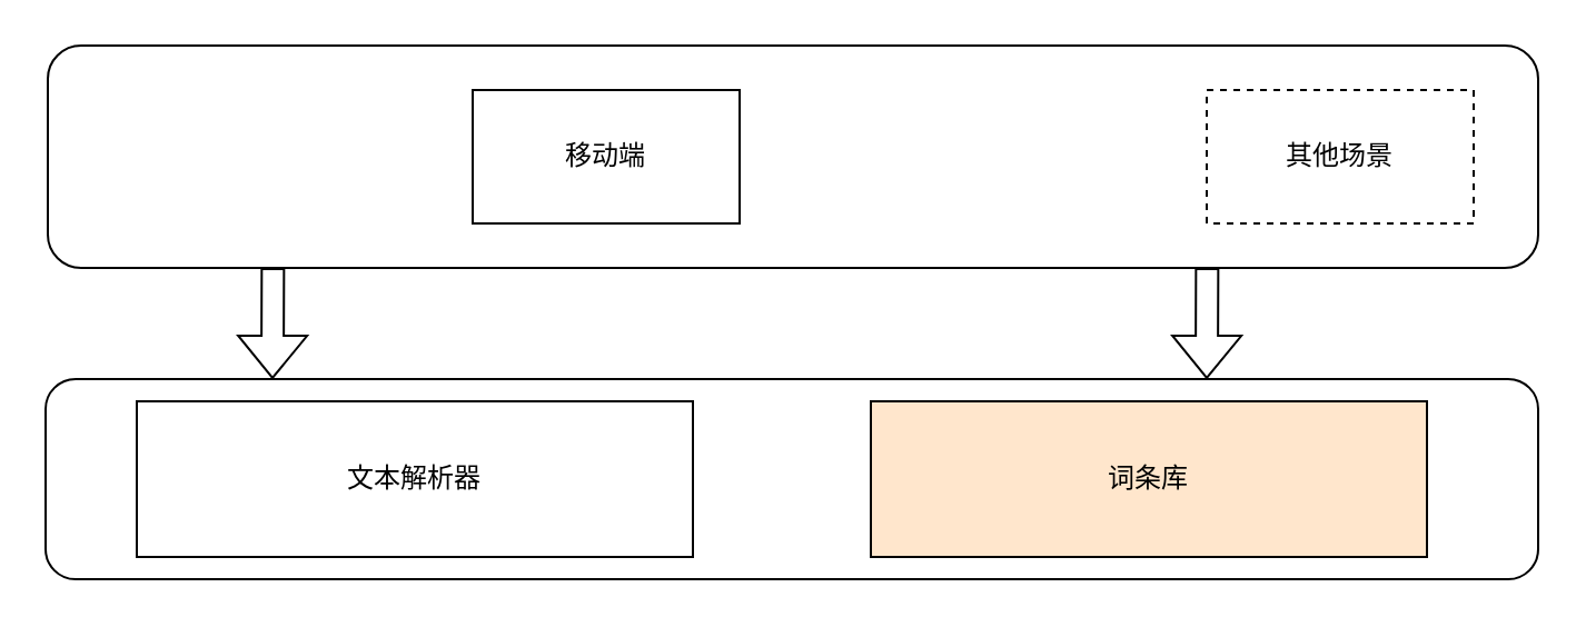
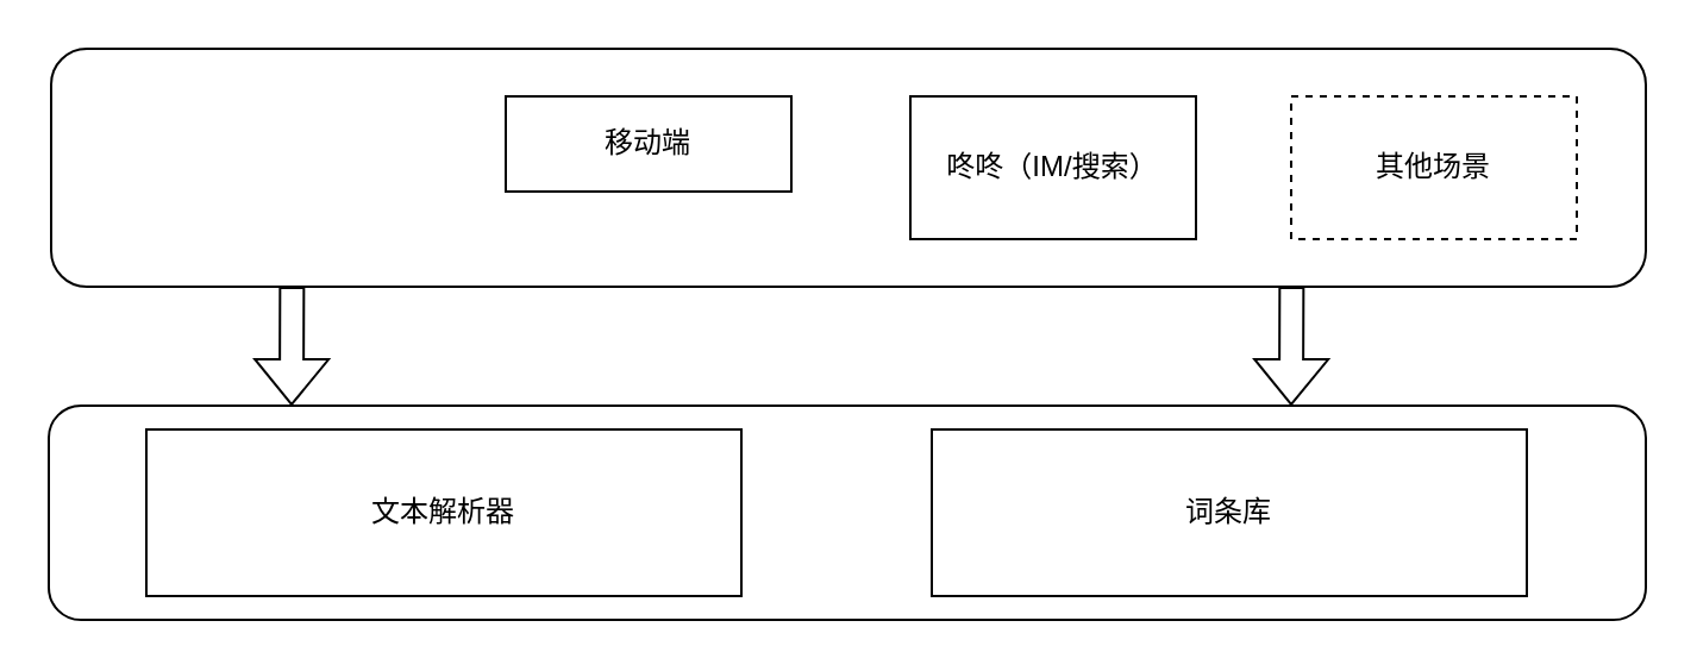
  <mxCell id="0" />
  <mxCell id="1" parent="0" />
  <mxCell id="2" value="" style="rounded=1;whiteSpace=wrap;html=1;" vertex="1" parent="1"><mxGeometry x="21" y="20" width="670" height="100" as="geometry" /></mxCell>
- <mxCell id="3" value="移动端" style="rounded=0;whiteSpace=wrap;html=1;" vertex="1" parent="1"><mxGeometry x="212" y="40" width="120" height="60" as="geometry" /></mxCell>
+ <mxCell id="3" value="移动端" style="rounded=0;whiteSpace=wrap;html=1;" vertex="1" parent="1"><mxGeometry x="212" y="40" width="120" height="40" as="geometry" /></mxCell>
+ <mxCell id="4" value="咚咚（IM/搜索）" style="rounded=0;whiteSpace=wrap;html=1;" vertex="1" parent="1"><mxGeometry x="382" y="40" width="120" height="60" as="geometry" /></mxCell>
  <mxCell id="5" value="其他场景" style="rounded=0;whiteSpace=wrap;html=1;dashed=1;" vertex="1" parent="1"><mxGeometry x="542" y="40" width="120" height="60" as="geometry" /></mxCell>
  <mxCell id="6" value="" style="rounded=1;whiteSpace=wrap;html=1;fillColor=#FFFFFF;" vertex="1" parent="1"><mxGeometry x="20" y="170" width="671" height="90" as="geometry" /></mxCell>
  <mxCell id="7" value="文本解析器" style="rounded=0;whiteSpace=wrap;html=1;fillColor=#FFFFFF;" vertex="1" parent="1"><mxGeometry x="61" y="180" width="250" height="70" as="geometry" /></mxCell>
- <mxCell id="8" value="词条库" style="rounded=0;whiteSpace=wrap;html=1;fillColor=#ffe6cc;" vertex="1" parent="1"><mxGeometry x="391" y="180" width="250" height="70" as="geometry" /></mxCell>
+ <mxCell id="8" value="词条库" style="rounded=0;whiteSpace=wrap;html=1;fillColor=#FFFFFF;" vertex="1" parent="1"><mxGeometry x="391" y="180" width="250" height="70" as="geometry" /></mxCell>
  <mxCell id="9" value="" style="shape=flexArrow;endArrow=classic;html=1;rounded=0;exitX=0.151;exitY=1;exitDx=0;exitDy=0;exitPerimeter=0;" edge="1" parent="1" source="2"><mxGeometry width="50" height="50" relative="1" as="geometry"><mxPoint x="112" y="170" as="sourcePoint" /><mxPoint x="122" y="170" as="targetPoint" /></mxGeometry></mxCell>
  <mxCell id="10" value="" style="shape=flexArrow;endArrow=classic;html=1;rounded=0;exitX=0.151;exitY=1;exitDx=0;exitDy=0;exitPerimeter=0;" edge="1" parent="1"><mxGeometry width="50" height="50" relative="1" as="geometry"><mxPoint x="542.17" y="120" as="sourcePoint" /><mxPoint x="542" y="170" as="targetPoint" /></mxGeometry></mxCell>
